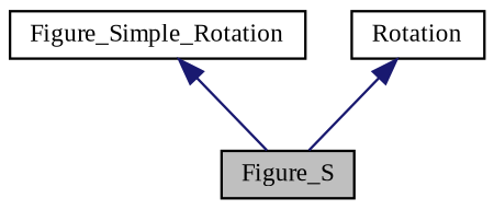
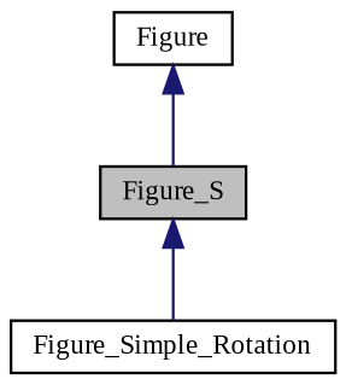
  digraph {
    fontname="Liberation Serif"
    node [color=black fillcolor=white fontname="Liberation Serif" fontsize=10 shape=record style=filled]
    edge [color=midnightblue dir=back fontname="Liberation Serif" fontsize=10 labelfontname=Helvetica labelfontsize=10 style=solid]
    n1 [fillcolor=grey75 fontcolor=black height=0.2 label=Figure_S width=0.4]
    n2 [height=0.2 label=Figure_Simple_Rotation width=0.4]
-   n3 [height=0.2 label=Rotation width=0.4]
-   n2 -> n1
+   n3 [height=0.2 label=Figure width=0.4]
+   n1 -> n2
    n3 -> n1
  }
